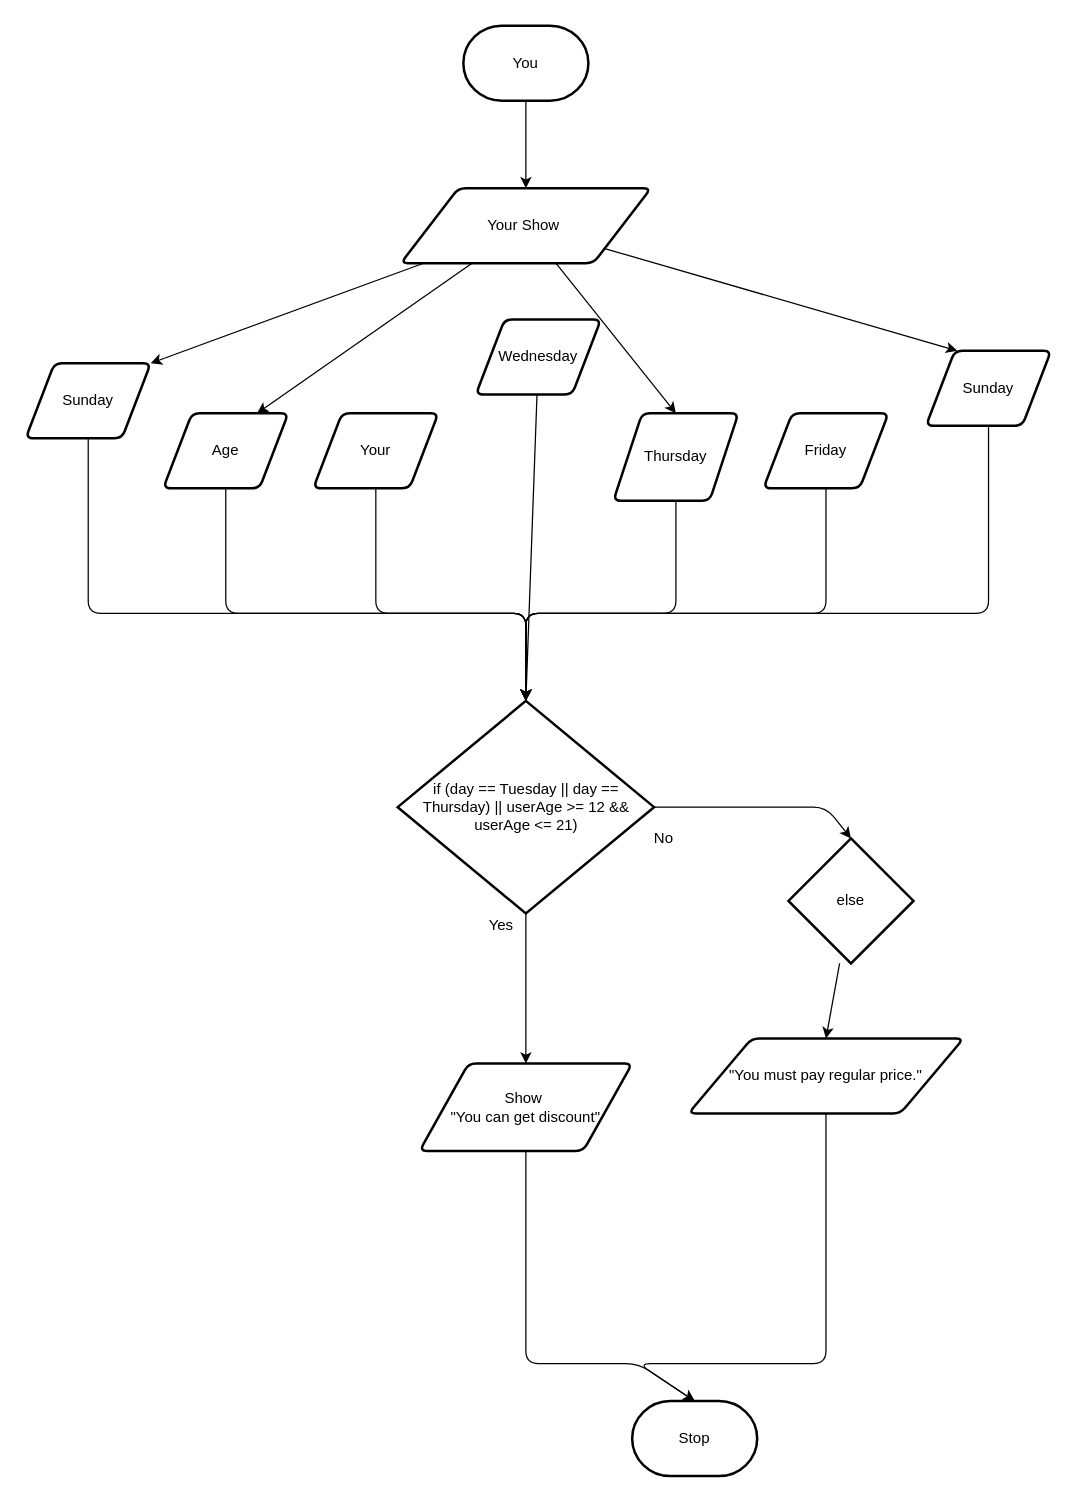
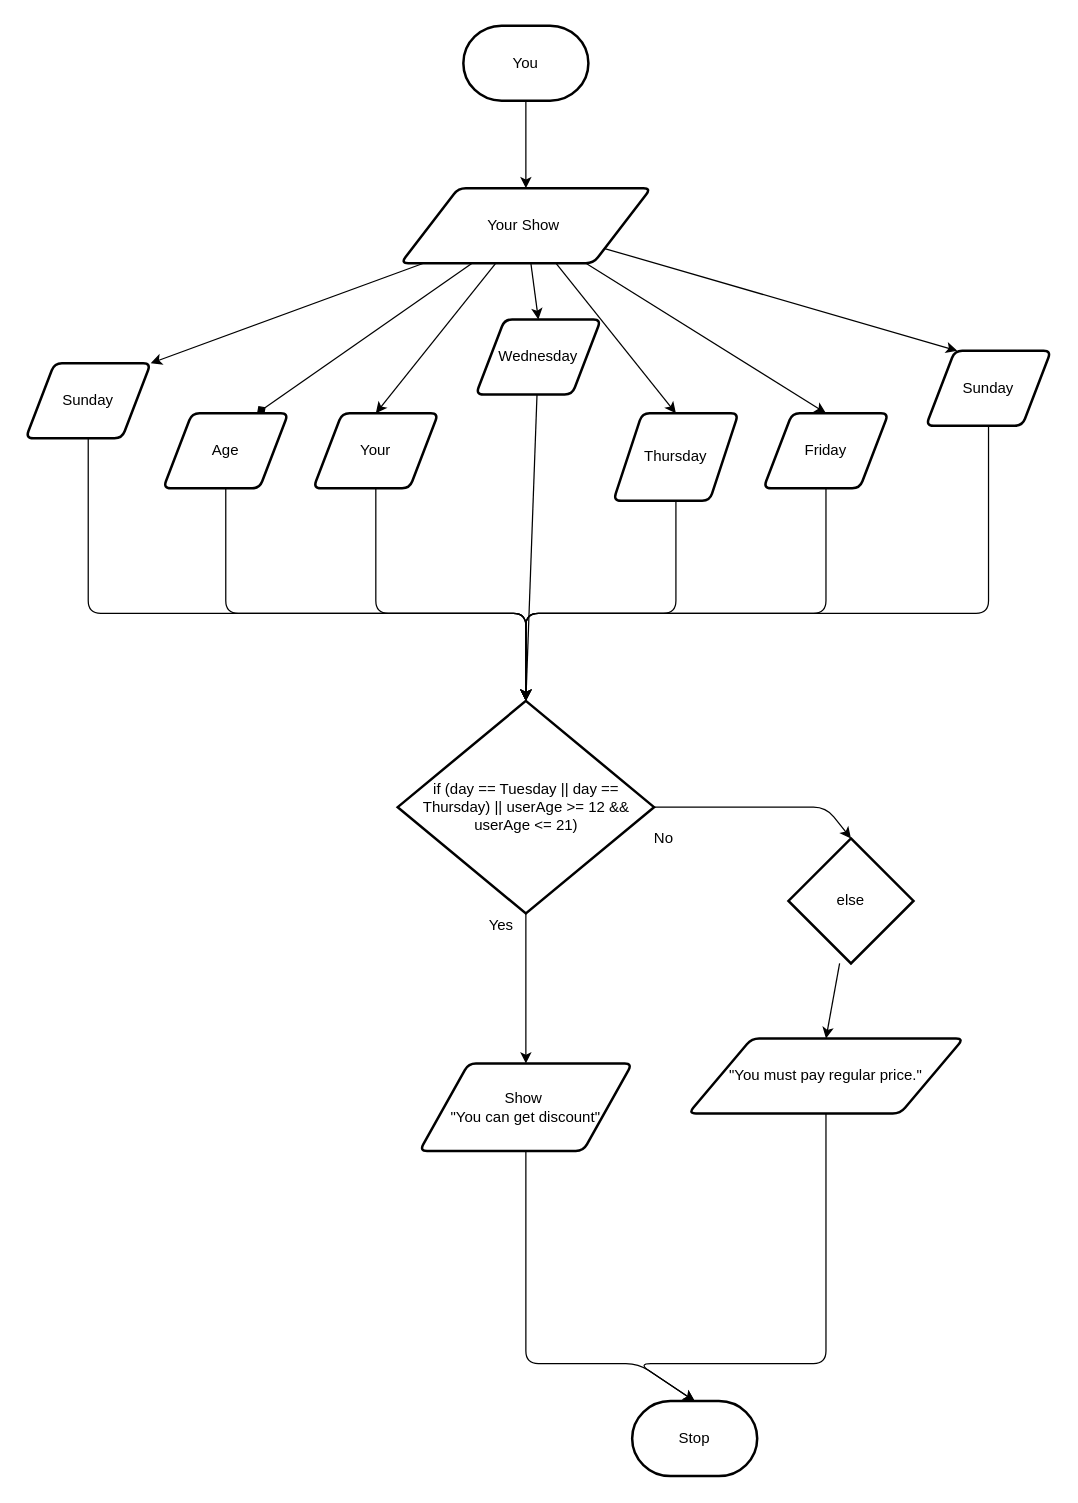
  <mxCell id="0" />
  <mxCell id="1" parent="0" />
  <mxCell id="2" value="" style="edgeStyle=none;html=1;fontColor=#000000;" edge="1" parent="1" source="3" target="12"><mxGeometry relative="1" as="geometry" /></mxCell>
  <mxCell id="3" value="&lt;font&gt;You&lt;/font&gt;" style="strokeWidth=2;html=1;shape=mxgraph.flowchart.terminator;whiteSpace=wrap;fontColor=#000000;" parent="1" vertex="1"><mxGeometry x="370" y="20" width="100" height="60" as="geometry" /></mxCell>
  <mxCell id="4" value="&lt;font&gt;Stop&lt;/font&gt;" style="strokeWidth=2;html=1;shape=mxgraph.flowchart.terminator;whiteSpace=wrap;fontColor=#000000;" parent="1" vertex="1"><mxGeometry x="505" y="1120" width="100" height="60" as="geometry" /></mxCell>
  <mxCell id="5" style="edgeStyle=none;html=1;entryX=1;entryY=0;entryDx=0;entryDy=0;fontColor=#000000;" edge="1" parent="1" source="12" target="14"><mxGeometry relative="1" as="geometry" /></mxCell>
  <mxCell id="6" style="edgeStyle=none;html=1;entryX=0.25;entryY=0;entryDx=0;entryDy=0;fontColor=#000000;" edge="1" parent="1" source="12" target="26"><mxGeometry relative="1" as="geometry" /></mxCell>
- <mxCell id="7" style="edgeStyle=none;html=1;entryX=0.75;entryY=0;entryDx=0;entryDy=0;fontColor=#000000;" edge="1" parent="1" source="12" target="16"><mxGeometry relative="1" as="geometry" /></mxCell>
+ <mxCell id="7" style="edgeStyle=none;html=1;entryX=0.75;entryY=0;entryDx=0;entryDy=0;fontColor=#000000;endArrow=diamond;" edge="1" parent="1" source="12" target="16"><mxGeometry relative="1" as="geometry" /></mxCell>
+ <mxCell id="8" style="edgeStyle=none;html=1;entryX=0.5;entryY=0;entryDx=0;entryDy=0;fontColor=#000000;" edge="1" parent="1" source="12" target="24"><mxGeometry relative="1" as="geometry" /></mxCell>
+ <mxCell id="9" style="edgeStyle=none;html=1;entryX=0.5;entryY=0;entryDx=0;entryDy=0;fontColor=#000000;" edge="1" parent="1" source="12" target="18"><mxGeometry relative="1" as="geometry" /></mxCell>
  <mxCell id="10" style="edgeStyle=none;html=1;entryX=0.5;entryY=0;entryDx=0;entryDy=0;fontColor=#000000;" edge="1" parent="1" source="12" target="22"><mxGeometry relative="1" as="geometry" /></mxCell>
+ <mxCell id="11" style="edgeStyle=none;html=1;entryX=0.5;entryY=0;entryDx=0;entryDy=0;fontColor=#000000;" edge="1" parent="1" source="12" target="20"><mxGeometry relative="1" as="geometry" /></mxCell>
  <mxCell id="12" value="&lt;font&gt;Your Show&amp;nbsp;&lt;/font&gt;" style="shape=parallelogram;html=1;strokeWidth=2;perimeter=parallelogramPerimeter;whiteSpace=wrap;rounded=1;arcSize=12;size=0.23;fontColor=#000000;" vertex="1" parent="1"><mxGeometry x="320" y="150" width="200" height="60" as="geometry" /></mxCell>
  <mxCell id="13" style="edgeStyle=none;html=1;entryX=0.5;entryY=0;entryDx=0;entryDy=0;entryPerimeter=0;fontColor=#000000;" edge="1" parent="1" source="14" target="29"><mxGeometry relative="1" as="geometry"><mxPoint x="420" y="580" as="targetPoint" /><Array as="points"><mxPoint x="70" y="490" /><mxPoint x="420" y="490" /></Array></mxGeometry></mxCell>
  <mxCell id="14" value="Sunday" style="shape=parallelogram;html=1;strokeWidth=2;perimeter=parallelogramPerimeter;whiteSpace=wrap;rounded=1;arcSize=12;size=0.23;fontColor=#000000;" vertex="1" parent="1"><mxGeometry x="20" y="290" width="100" height="60" as="geometry" /></mxCell>
  <mxCell id="15" style="edgeStyle=none;html=1;entryX=0.5;entryY=0;entryDx=0;entryDy=0;entryPerimeter=0;fontColor=#000000;" edge="1" parent="1" source="16" target="29"><mxGeometry relative="1" as="geometry"><mxPoint x="420" y="580" as="targetPoint" /><Array as="points"><mxPoint x="180" y="490" /><mxPoint x="420" y="490" /></Array></mxGeometry></mxCell>
  <mxCell id="16" value="Age" style="shape=parallelogram;html=1;strokeWidth=2;perimeter=parallelogramPerimeter;whiteSpace=wrap;rounded=1;arcSize=12;size=0.23;fontColor=#000000;" vertex="1" parent="1"><mxGeometry x="130" y="330" width="100" height="60" as="geometry" /></mxCell>
  <mxCell id="17" style="edgeStyle=none;html=1;entryX=0.5;entryY=0;entryDx=0;entryDy=0;entryPerimeter=0;fontColor=#000000;" edge="1" parent="1" source="18" target="29"><mxGeometry relative="1" as="geometry"><mxPoint x="420" y="530" as="targetPoint" /><Array as="points"><mxPoint x="300" y="490" /><mxPoint x="420" y="490" /></Array></mxGeometry></mxCell>
  <mxCell id="18" value="Your" style="shape=parallelogram;html=1;strokeWidth=2;perimeter=parallelogramPerimeter;whiteSpace=wrap;rounded=1;arcSize=12;size=0.23;fontColor=#000000;" vertex="1" parent="1"><mxGeometry x="250" y="330" width="100" height="60" as="geometry" /></mxCell>
  <mxCell id="19" style="edgeStyle=none;html=1;entryX=0.5;entryY=0;entryDx=0;entryDy=0;entryPerimeter=0;fontColor=#000000;" edge="1" parent="1" source="20" target="29"><mxGeometry relative="1" as="geometry" /></mxCell>
  <mxCell id="20" value="Wednesday" style="shape=parallelogram;html=1;strokeWidth=2;perimeter=parallelogramPerimeter;whiteSpace=wrap;rounded=1;arcSize=12;size=0.23;fontColor=#000000;" vertex="1" parent="1"><mxGeometry x="380" y="255" width="100" height="60" as="geometry" /></mxCell>
  <mxCell id="21" style="edgeStyle=none;html=1;entryX=0.5;entryY=0;entryDx=0;entryDy=0;entryPerimeter=0;fontColor=#000000;" edge="1" parent="1" source="22" target="29"><mxGeometry relative="1" as="geometry"><Array as="points"><mxPoint x="540" y="490" /><mxPoint x="420" y="490" /></Array></mxGeometry></mxCell>
  <mxCell id="22" value="Thursday" style="shape=parallelogram;html=1;strokeWidth=2;perimeter=parallelogramPerimeter;whiteSpace=wrap;rounded=1;arcSize=12;size=0.23;fontColor=#000000;" vertex="1" parent="1"><mxGeometry x="490" y="330" width="100" height="70" as="geometry" /></mxCell>
  <mxCell id="23" style="edgeStyle=none;html=1;entryX=0.5;entryY=0;entryDx=0;entryDy=0;entryPerimeter=0;fontColor=#000000;" edge="1" parent="1" source="24" target="29"><mxGeometry relative="1" as="geometry"><Array as="points"><mxPoint x="660" y="490" /><mxPoint x="420" y="490" /></Array></mxGeometry></mxCell>
  <mxCell id="24" value="Friday" style="shape=parallelogram;html=1;strokeWidth=2;perimeter=parallelogramPerimeter;whiteSpace=wrap;rounded=1;arcSize=12;size=0.23;fontColor=#000000;" vertex="1" parent="1"><mxGeometry x="610" y="330" width="100" height="60" as="geometry" /></mxCell>
  <mxCell id="25" style="edgeStyle=none;html=1;entryX=0.5;entryY=0;entryDx=0;entryDy=0;entryPerimeter=0;fontColor=#000000;" edge="1" parent="1" source="26" target="29"><mxGeometry relative="1" as="geometry"><Array as="points"><mxPoint x="790" y="490" /><mxPoint x="420" y="490" /></Array></mxGeometry></mxCell>
  <mxCell id="26" value="Sunday" style="shape=parallelogram;html=1;strokeWidth=2;perimeter=parallelogramPerimeter;whiteSpace=wrap;rounded=1;arcSize=12;size=0.23;fontColor=#000000;" vertex="1" parent="1"><mxGeometry x="740" y="280" width="100" height="60" as="geometry" /></mxCell>
  <mxCell id="27" style="edgeStyle=none;html=1;fontColor=#000000;entryX=0.5;entryY=0;entryDx=0;entryDy=0;" edge="1" parent="1" source="29" target="33"><mxGeometry relative="1" as="geometry"><mxPoint x="420" y="810" as="targetPoint" /></mxGeometry></mxCell>
  <mxCell id="28" style="edgeStyle=none;html=1;fontColor=#000000;entryX=0.5;entryY=0;entryDx=0;entryDy=0;entryPerimeter=0;" edge="1" parent="1" source="29" target="35"><mxGeometry relative="1" as="geometry"><mxPoint x="630" y="670" as="targetPoint" /><Array as="points"><mxPoint x="660" y="645" /></Array></mxGeometry></mxCell>
  <mxCell id="29" value="&lt;font&gt;if (day == Tuesday || day == Thursday) || userAge &amp;gt;= 12 &amp;amp;&amp;amp; userAge &amp;lt;= 21)&lt;/font&gt;" style="strokeWidth=2;html=1;shape=mxgraph.flowchart.decision;whiteSpace=wrap;fontColor=#000000;" vertex="1" parent="1"><mxGeometry x="317.5" y="560" width="205" height="170" as="geometry" /></mxCell>
  <mxCell id="30" value="&lt;font&gt;No&lt;/font&gt;" style="text;html=1;align=center;verticalAlign=middle;resizable=0;points=[];autosize=1;strokeColor=none;fillColor=none;fontColor=#000000;" vertex="1" parent="1"><mxGeometry x="510" y="655" width="40" height="30" as="geometry" /></mxCell>
  <mxCell id="31" value="&lt;font&gt;Yes&lt;/font&gt;" style="text;html=1;align=center;verticalAlign=middle;resizable=0;points=[];autosize=1;strokeColor=none;fillColor=none;fontColor=#000000;" vertex="1" parent="1"><mxGeometry x="380" y="725" width="40" height="30" as="geometry" /></mxCell>
  <mxCell id="32" style="edgeStyle=none;html=1;entryX=0.5;entryY=0;entryDx=0;entryDy=0;entryPerimeter=0;fontColor=#000000;" edge="1" parent="1" source="33" target="4"><mxGeometry relative="1" as="geometry"><Array as="points"><mxPoint x="420" y="1090" /><mxPoint x="510" y="1090" /></Array></mxGeometry></mxCell>
  <mxCell id="33" value="&lt;font&gt;Show&amp;nbsp;&lt;br&gt;&quot;You can get discount&quot;&lt;/font&gt;" style="shape=parallelogram;html=1;strokeWidth=2;perimeter=parallelogramPerimeter;whiteSpace=wrap;rounded=1;arcSize=12;size=0.23;fontColor=#000000;" vertex="1" parent="1"><mxGeometry x="335" y="850" width="170" height="70" as="geometry" /></mxCell>
  <mxCell id="34" style="edgeStyle=none;html=1;entryX=0.5;entryY=0;entryDx=0;entryDy=0;fontColor=#000000;" edge="1" parent="1" source="35" target="37"><mxGeometry relative="1" as="geometry" /></mxCell>
  <mxCell id="35" value="&lt;font&gt;else&lt;/font&gt;" style="strokeWidth=2;html=1;shape=mxgraph.flowchart.decision;whiteSpace=wrap;fontColor=#000000;" vertex="1" parent="1"><mxGeometry x="630" y="670" width="100" height="100" as="geometry" /></mxCell>
  <mxCell id="36" style="edgeStyle=none;html=1;entryX=0.5;entryY=0;entryDx=0;entryDy=0;entryPerimeter=0;fontColor=#000000;" edge="1" parent="1" source="37" target="4"><mxGeometry relative="1" as="geometry"><Array as="points"><mxPoint x="660" y="1090" /><mxPoint x="510" y="1090" /></Array></mxGeometry></mxCell>
  <mxCell id="37" value="&lt;font&gt;&quot;You must pay regular price.&quot;&lt;/font&gt;" style="shape=parallelogram;html=1;strokeWidth=2;perimeter=parallelogramPerimeter;whiteSpace=wrap;rounded=1;arcSize=12;size=0.23;fontColor=#000000;" vertex="1" parent="1"><mxGeometry x="550" y="830" width="220" height="60" as="geometry" /></mxCell>
